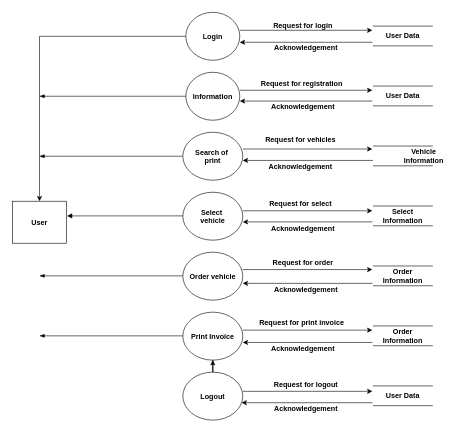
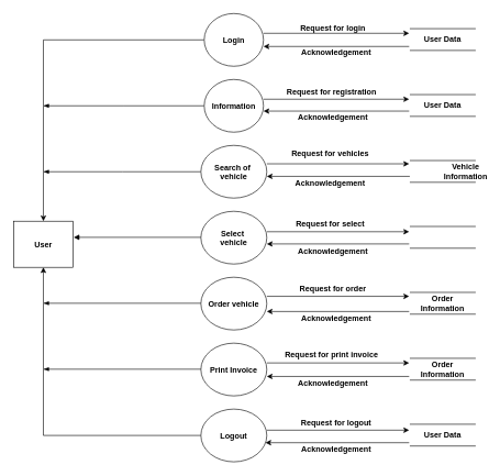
  <mxCell id="0" />
  <mxCell id="1" parent="0" />
  <mxCell id="2" value="User" style="shape=rectangle;fillColor=default;fontStyle=1;" parent="1" vertex="1"><mxGeometry x="20" y="335" width="90" height="70" as="geometry" /></mxCell>
  <mxCell id="3" style="edgeStyle=orthogonalEdgeStyle;rounded=0;orthogonalLoop=1;jettySize=auto;html=1;entryX=0.5;entryY=0;entryDx=0;entryDy=0;" parent="1" source="5" target="2" edge="1"><mxGeometry relative="1" as="geometry" /></mxCell>
  <mxCell id="4" style="edgeStyle=orthogonalEdgeStyle;rounded=0;orthogonalLoop=1;jettySize=auto;html=1;exitX=1;exitY=0.5;exitDx=0;exitDy=0;" parent="1" edge="1"><mxGeometry relative="1" as="geometry"><mxPoint x="620" y="50" as="targetPoint" /><mxPoint x="399" y="50" as="sourcePoint" /></mxGeometry></mxCell>
  <mxCell id="5" value="Login" style="ellipse;fillColor=default;fontStyle=1;" parent="1" vertex="1"><mxGeometry x="309" y="20" width="90" height="80" as="geometry" /></mxCell>
  <mxCell id="6" style="edgeStyle=orthogonalEdgeStyle;rounded=0;orthogonalLoop=1;jettySize=auto;html=1;exitX=0;exitY=0.5;exitDx=0;exitDy=0;endArrow=blockThin;startFill=0;endFill=1;" parent="1" source="7" edge="1"><mxGeometry relative="1" as="geometry"><mxPoint x="65" y="160" as="targetPoint" /></mxGeometry></mxCell>
  <mxCell id="7" value="Information" style="ellipse;fillColor=default;fontStyle=1;" parent="1" vertex="1"><mxGeometry x="309" y="120" width="90" height="80" as="geometry" /></mxCell>
  <mxCell id="8" style="edgeStyle=orthogonalEdgeStyle;rounded=0;orthogonalLoop=1;jettySize=auto;html=1;exitX=0;exitY=0.5;exitDx=0;exitDy=0;endArrow=blockThin;startFill=0;endFill=1;" parent="1" source="9" edge="1"><mxGeometry relative="1" as="geometry"><mxPoint x="65" y="260" as="targetPoint" /></mxGeometry></mxCell>
- <mxCell id="9" value="Search of &#10;print" style="ellipse;fillColor=default;fontStyle=1;" parent="1" vertex="1"><mxGeometry x="304" y="220" width="100" height="80" as="geometry" /></mxCell>
+ <mxCell id="9" value="Search of &#10;vehicle" style="ellipse;fillColor=default;fontStyle=1;" parent="1" vertex="1"><mxGeometry x="304" y="220" width="100" height="80" as="geometry" /></mxCell>
  <mxCell id="10" value="Select &#10;vehicle" style="ellipse;fillColor=default;fontStyle=1;" parent="1" vertex="1"><mxGeometry x="304" y="320" width="100" height="80" as="geometry" /></mxCell>
  <mxCell id="11" value="Order vehicle" style="ellipse;fillColor=default;fontStyle=1;" parent="1" vertex="1"><mxGeometry x="304" y="420" width="100" height="80" as="geometry" /></mxCell>
  <mxCell id="12" value="Print Invoice" style="ellipse;fillColor=default;fontStyle=1;" parent="1" vertex="1"><mxGeometry x="304" y="520" width="100" height="80" as="geometry" /></mxCell>
- <mxCell id="13" style="edgeStyle=orthogonalEdgeStyle;rounded=0;orthogonalLoop=1;jettySize=auto;html=1;" parent="1" source="14" target="12" edge="1"><mxGeometry relative="1" as="geometry" /></mxCell>
+ <mxCell id="13" style="edgeStyle=orthogonalEdgeStyle;rounded=0;orthogonalLoop=1;jettySize=auto;html=1;entryX=0.5;entryY=1;entryDx=0;entryDy=0;" parent="1" source="14" target="2" edge="1"><mxGeometry relative="1" as="geometry" /></mxCell>
  <mxCell id="14" value="Logout" style="ellipse;fillColor=default;fontStyle=1;" parent="1" vertex="1"><mxGeometry x="304" y="620" width="100" height="80" as="geometry" /></mxCell>
  <mxCell id="15" value="&lt;b&gt;User Data&lt;/b&gt;" style="text;html=1;align=center;verticalAlign=middle;whiteSpace=wrap;rounded=0;fillColor=default;" parent="1" vertex="1"><mxGeometry x="641" y="45" width="60" height="30" as="geometry" /></mxCell>
  <mxCell id="16" value="&lt;b&gt;User Data&lt;/b&gt;" style="text;html=1;align=center;verticalAlign=middle;whiteSpace=wrap;rounded=0;fillColor=default;" parent="1" vertex="1"><mxGeometry x="641" y="145" width="60" height="30" as="geometry" /></mxCell>
  <mxCell id="17" value="&lt;b&gt;Order Information&lt;/b&gt;" style="text;html=1;align=center;verticalAlign=middle;whiteSpace=wrap;rounded=0;fillColor=default;" parent="1" vertex="1"><mxGeometry x="641" y="445" width="60" height="30" as="geometry" /></mxCell>
  <mxCell id="18" value="&lt;b&gt;Vehicle Information&lt;/b&gt;" style="text;html=1;align=center;verticalAlign=middle;whiteSpace=wrap;rounded=0;fillColor=default;" parent="1" vertex="1"><mxGeometry x="676" y="245" width="60" height="30" as="geometry" /></mxCell>
- <mxCell id="19" value="&lt;b&gt;Select Information&lt;/b&gt;" style="text;html=1;align=center;verticalAlign=middle;whiteSpace=wrap;rounded=0;fillColor=default;" parent="1" vertex="1"><mxGeometry x="641" y="345" width="60" height="30" as="geometry" /></mxCell>
  <mxCell id="20" value="&lt;b&gt;Order Information&lt;/b&gt;" style="text;html=1;align=center;verticalAlign=middle;whiteSpace=wrap;rounded=0;fillColor=default;" parent="1" vertex="1"><mxGeometry x="641" y="545" width="60" height="30" as="geometry" /></mxCell>
  <mxCell id="21" value="&lt;b&gt;User Data&lt;/b&gt;" style="text;html=1;align=center;verticalAlign=middle;whiteSpace=wrap;rounded=0;fillColor=default;" parent="1" vertex="1"><mxGeometry x="641" y="645" width="60" height="30" as="geometry" /></mxCell>
  <mxCell id="22" value="" style="shape=link;html=1;rounded=0;width=33;" parent="1" edge="1"><mxGeometry width="100" relative="1" as="geometry"><mxPoint x="621" y="59.5" as="sourcePoint" /><mxPoint x="721" y="59.5" as="targetPoint" /></mxGeometry></mxCell>
  <mxCell id="23" value="" style="shape=link;html=1;rounded=0;width=33;" parent="1" edge="1"><mxGeometry width="100" relative="1" as="geometry"><mxPoint x="621" y="159.5" as="sourcePoint" /><mxPoint x="721" y="159.5" as="targetPoint" /></mxGeometry></mxCell>
  <mxCell id="24" style="edgeStyle=orthogonalEdgeStyle;rounded=0;orthogonalLoop=1;jettySize=auto;html=1;exitX=0;exitY=0.5;exitDx=0;exitDy=0;endArrow=block;startFill=0;endFill=1;" parent="1" edge="1"><mxGeometry relative="1" as="geometry"><mxPoint x="111" y="359.5" as="targetPoint" /><mxPoint x="304" y="359.5" as="sourcePoint" /></mxGeometry></mxCell>
  <mxCell id="25" style="edgeStyle=orthogonalEdgeStyle;rounded=0;orthogonalLoop=1;jettySize=auto;html=1;exitX=0;exitY=0.5;exitDx=0;exitDy=0;endArrow=blockThin;startFill=0;endFill=1;" parent="1" edge="1"><mxGeometry relative="1" as="geometry"><mxPoint x="65" y="559.5" as="targetPoint" /><mxPoint x="304" y="559.5" as="sourcePoint" /></mxGeometry></mxCell>
  <mxCell id="26" style="edgeStyle=orthogonalEdgeStyle;rounded=0;orthogonalLoop=1;jettySize=auto;html=1;exitX=0;exitY=0.5;exitDx=0;exitDy=0;endArrow=blockThin;startFill=0;endFill=1;" parent="1" edge="1"><mxGeometry relative="1" as="geometry"><mxPoint x="65" y="459.5" as="targetPoint" /><mxPoint x="304" y="459.5" as="sourcePoint" /></mxGeometry></mxCell>
  <mxCell id="27" style="edgeStyle=orthogonalEdgeStyle;rounded=0;orthogonalLoop=1;jettySize=auto;html=1;exitX=1;exitY=0.5;exitDx=0;exitDy=0;" parent="1" edge="1"><mxGeometry relative="1" as="geometry"><mxPoint x="620" y="150" as="targetPoint" /><mxPoint x="399" y="150" as="sourcePoint" /></mxGeometry></mxCell>
  <mxCell id="28" style="edgeStyle=orthogonalEdgeStyle;rounded=0;orthogonalLoop=1;jettySize=auto;html=1;exitX=1;exitY=0.5;exitDx=0;exitDy=0;" parent="1" edge="1"><mxGeometry relative="1" as="geometry"><mxPoint x="620" y="248" as="targetPoint" /><mxPoint x="404" y="248" as="sourcePoint" /></mxGeometry></mxCell>
  <mxCell id="29" style="edgeStyle=orthogonalEdgeStyle;rounded=0;orthogonalLoop=1;jettySize=auto;html=1;exitX=1;exitY=0.5;exitDx=0;exitDy=0;" parent="1" edge="1"><mxGeometry relative="1" as="geometry"><mxPoint x="620" y="351" as="targetPoint" /><mxPoint x="404" y="351" as="sourcePoint" /></mxGeometry></mxCell>
  <mxCell id="30" style="edgeStyle=orthogonalEdgeStyle;rounded=0;orthogonalLoop=1;jettySize=auto;html=1;exitX=1;exitY=0.5;exitDx=0;exitDy=0;" parent="1" edge="1"><mxGeometry relative="1" as="geometry"><mxPoint x="620" y="449" as="targetPoint" /><mxPoint x="404" y="449" as="sourcePoint" /></mxGeometry></mxCell>
  <mxCell id="31" style="edgeStyle=orthogonalEdgeStyle;rounded=0;orthogonalLoop=1;jettySize=auto;html=1;exitX=1;exitY=0.5;exitDx=0;exitDy=0;" parent="1" edge="1"><mxGeometry relative="1" as="geometry"><mxPoint x="620" y="550" as="targetPoint" /><mxPoint x="404" y="550" as="sourcePoint" /></mxGeometry></mxCell>
  <mxCell id="32" style="edgeStyle=orthogonalEdgeStyle;rounded=0;orthogonalLoop=1;jettySize=auto;html=1;exitX=1;exitY=0.5;exitDx=0;exitDy=0;" parent="1" edge="1"><mxGeometry relative="1" as="geometry"><mxPoint x="620" y="652" as="targetPoint" /><mxPoint x="404" y="652" as="sourcePoint" /></mxGeometry></mxCell>
  <mxCell id="33" value="&lt;b&gt;Request for login&lt;/b&gt;" style="text;html=1;align=center;verticalAlign=middle;whiteSpace=wrap;rounded=0;fillColor=none;" parent="1" vertex="1"><mxGeometry x="411" y="27" width="187" height="30" as="geometry" /></mxCell>
  <mxCell id="34" value="&lt;b&gt;Acknowledgement&lt;/b&gt;" style="text;html=1;align=center;verticalAlign=middle;whiteSpace=wrap;rounded=0;fillColor=none;" parent="1" vertex="1"><mxGeometry x="416" y="468" width="187" height="30" as="geometry" /></mxCell>
  <mxCell id="35" value="&lt;b&gt;Request for vehicles&lt;/b&gt;" style="text;html=1;align=center;verticalAlign=middle;whiteSpace=wrap;rounded=0;fillColor=none;" parent="1" vertex="1"><mxGeometry x="407" y="217" width="187" height="30" as="geometry" /></mxCell>
  <mxCell id="36" value="&lt;b&gt;Request for registration&lt;/b&gt;" style="text;html=1;align=center;verticalAlign=middle;whiteSpace=wrap;rounded=0;fillColor=none;" parent="1" vertex="1"><mxGeometry x="409" y="124" width="187" height="30" as="geometry" /></mxCell>
  <mxCell id="37" value="&lt;b&gt;Request for select&lt;/b&gt;" style="text;html=1;align=center;verticalAlign=middle;whiteSpace=wrap;rounded=0;fillColor=none;" parent="1" vertex="1"><mxGeometry x="407" y="324" width="187" height="30" as="geometry" /></mxCell>
  <mxCell id="38" value="&lt;b&gt;Request for order&lt;/b&gt;" style="text;html=1;align=center;verticalAlign=middle;whiteSpace=wrap;rounded=0;fillColor=none;" parent="1" vertex="1"><mxGeometry x="411" y="423" width="187" height="30" as="geometry" /></mxCell>
  <mxCell id="39" value="&lt;b&gt;Request for print invoice&lt;/b&gt;" style="text;html=1;align=center;verticalAlign=middle;whiteSpace=wrap;rounded=0;fillColor=none;" parent="1" vertex="1"><mxGeometry x="409" y="523" width="187" height="30" as="geometry" /></mxCell>
  <mxCell id="40" value="&lt;b&gt;Request for logout&lt;/b&gt;" style="text;html=1;align=center;verticalAlign=middle;whiteSpace=wrap;rounded=0;fillColor=none;" parent="1" vertex="1"><mxGeometry x="416" y="627" width="187" height="30" as="geometry" /></mxCell>
  <mxCell id="41" value="" style="shape=link;html=1;rounded=0;width=33;" parent="1" edge="1"><mxGeometry width="100" relative="1" as="geometry"><mxPoint x="621" y="259.5" as="sourcePoint" /><mxPoint x="721" y="259.5" as="targetPoint" /></mxGeometry></mxCell>
  <mxCell id="42" value="" style="shape=link;html=1;rounded=0;width=33;" parent="1" edge="1"><mxGeometry width="100" relative="1" as="geometry"><mxPoint x="621" y="359.5" as="sourcePoint" /><mxPoint x="721" y="359.5" as="targetPoint" /></mxGeometry></mxCell>
  <mxCell id="43" value="" style="shape=link;html=1;rounded=0;width=33;" parent="1" edge="1"><mxGeometry width="100" relative="1" as="geometry"><mxPoint x="621" y="459.5" as="sourcePoint" /><mxPoint x="721" y="459.5" as="targetPoint" /></mxGeometry></mxCell>
  <mxCell id="44" value="" style="shape=link;html=1;rounded=0;width=33;" parent="1" edge="1"><mxGeometry width="100" relative="1" as="geometry"><mxPoint x="621" y="559.5" as="sourcePoint" /><mxPoint x="721" y="559.5" as="targetPoint" /></mxGeometry></mxCell>
  <mxCell id="45" value="" style="shape=link;html=1;rounded=0;width=33;" parent="1" edge="1"><mxGeometry width="100" relative="1" as="geometry"><mxPoint x="621" y="659.5" as="sourcePoint" /><mxPoint x="721" y="659.5" as="targetPoint" /></mxGeometry></mxCell>
  <mxCell id="46" value="&lt;b&gt;Acknowledgement&lt;/b&gt;" style="text;html=1;align=center;verticalAlign=middle;whiteSpace=wrap;rounded=0;fillColor=none;" parent="1" vertex="1"><mxGeometry x="411" y="366" width="187" height="30" as="geometry" /></mxCell>
  <mxCell id="47" value="&lt;b&gt;Acknowledgement&lt;/b&gt;" style="text;html=1;align=center;verticalAlign=middle;whiteSpace=wrap;rounded=0;fillColor=none;" parent="1" vertex="1"><mxGeometry x="407" y="263" width="187" height="30" as="geometry" /></mxCell>
  <mxCell id="48" value="&lt;b&gt;Acknowledgement&lt;/b&gt;" style="text;html=1;align=center;verticalAlign=middle;whiteSpace=wrap;rounded=0;fillColor=none;" parent="1" vertex="1"><mxGeometry x="411" y="163" width="187" height="30" as="geometry" /></mxCell>
  <mxCell id="49" value="&lt;b&gt;Acknowledgement&lt;/b&gt;" style="text;html=1;align=center;verticalAlign=middle;whiteSpace=wrap;rounded=0;fillColor=none;" parent="1" vertex="1"><mxGeometry x="416" y="65" width="187" height="30" as="geometry" /></mxCell>
  <mxCell id="50" value="&lt;b&gt;Acknowledgement&lt;/b&gt;" style="text;html=1;align=center;verticalAlign=middle;whiteSpace=wrap;rounded=0;fillColor=none;" parent="1" vertex="1"><mxGeometry x="411" y="567" width="187" height="30" as="geometry" /></mxCell>
  <mxCell id="51" value="&lt;b&gt;Acknowledgement&lt;/b&gt;" style="text;html=1;align=center;verticalAlign=middle;whiteSpace=wrap;rounded=0;fillColor=none;" parent="1" vertex="1"><mxGeometry x="416" y="666" width="187" height="30" as="geometry" /></mxCell>
  <mxCell id="52" style="edgeStyle=orthogonalEdgeStyle;rounded=0;orthogonalLoop=1;jettySize=auto;html=1;exitX=1;exitY=0.5;exitDx=0;exitDy=0;startArrow=classic;startFill=1;endArrow=none;" edge="1" parent="1"><mxGeometry relative="1" as="geometry"><mxPoint x="620" y="70" as="targetPoint" /><mxPoint x="399" y="70" as="sourcePoint" /></mxGeometry></mxCell>
  <mxCell id="53" style="edgeStyle=orthogonalEdgeStyle;rounded=0;orthogonalLoop=1;jettySize=auto;html=1;exitX=1;exitY=0.5;exitDx=0;exitDy=0;startArrow=classic;startFill=1;endArrow=none;" edge="1" parent="1"><mxGeometry relative="1" as="geometry"><mxPoint x="621" y="267" as="targetPoint" /><mxPoint x="404" y="267" as="sourcePoint" /></mxGeometry></mxCell>
  <mxCell id="54" style="edgeStyle=orthogonalEdgeStyle;rounded=0;orthogonalLoop=1;jettySize=auto;html=1;exitX=1;exitY=0.5;exitDx=0;exitDy=0;startArrow=classic;startFill=1;endArrow=none;" edge="1" parent="1"><mxGeometry relative="1" as="geometry"><mxPoint x="620" y="369.5" as="targetPoint" /><mxPoint x="404" y="369.5" as="sourcePoint" /></mxGeometry></mxCell>
  <mxCell id="55" style="edgeStyle=orthogonalEdgeStyle;rounded=0;orthogonalLoop=1;jettySize=auto;html=1;exitX=1;exitY=0.5;exitDx=0;exitDy=0;startArrow=classic;startFill=1;endArrow=none;" edge="1" parent="1"><mxGeometry relative="1" as="geometry"><mxPoint x="620" y="168" as="targetPoint" /><mxPoint x="399" y="168" as="sourcePoint" /></mxGeometry></mxCell>
  <mxCell id="56" style="edgeStyle=orthogonalEdgeStyle;rounded=0;orthogonalLoop=1;jettySize=auto;html=1;exitX=1;exitY=0.5;exitDx=0;exitDy=0;startArrow=classic;startFill=1;endArrow=none;" edge="1" parent="1"><mxGeometry relative="1" as="geometry"><mxPoint x="620" y="472" as="targetPoint" /><mxPoint x="404" y="472" as="sourcePoint" /></mxGeometry></mxCell>
  <mxCell id="57" style="edgeStyle=orthogonalEdgeStyle;rounded=0;orthogonalLoop=1;jettySize=auto;html=1;exitX=1;exitY=0.5;exitDx=0;exitDy=0;startArrow=classic;startFill=1;endArrow=none;" edge="1" parent="1"><mxGeometry relative="1" as="geometry"><mxPoint x="620" y="570.5" as="targetPoint" /><mxPoint x="404" y="570.5" as="sourcePoint" /></mxGeometry></mxCell>
  <mxCell id="58" style="edgeStyle=orthogonalEdgeStyle;rounded=0;orthogonalLoop=1;jettySize=auto;html=1;exitX=1;exitY=0.5;exitDx=0;exitDy=0;startArrow=classic;startFill=1;endArrow=none;" edge="1" parent="1"><mxGeometry relative="1" as="geometry"><mxPoint x="620" y="671" as="targetPoint" /><mxPoint x="402" y="671" as="sourcePoint" /></mxGeometry></mxCell>
